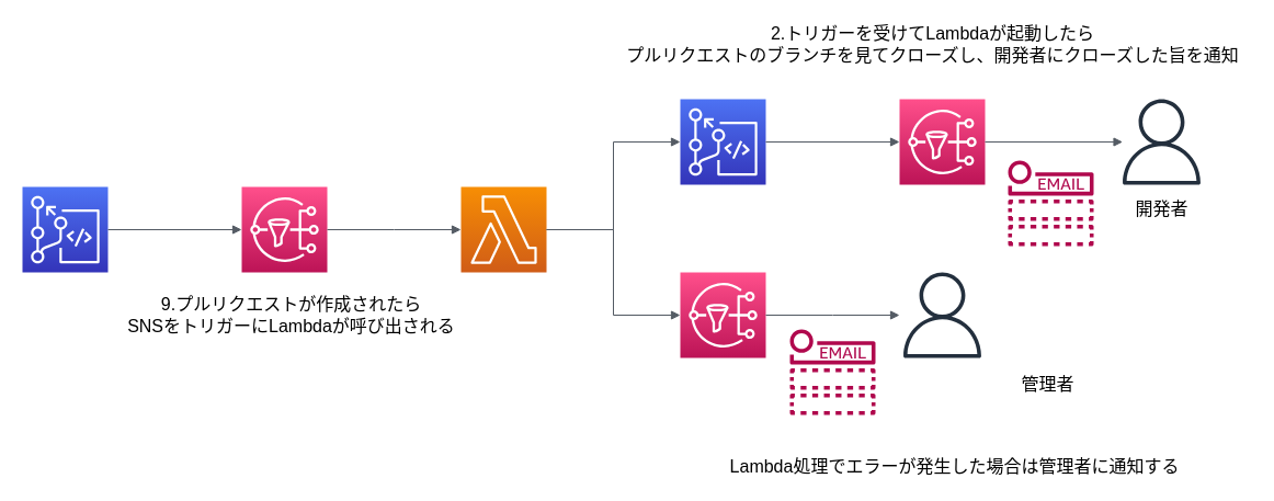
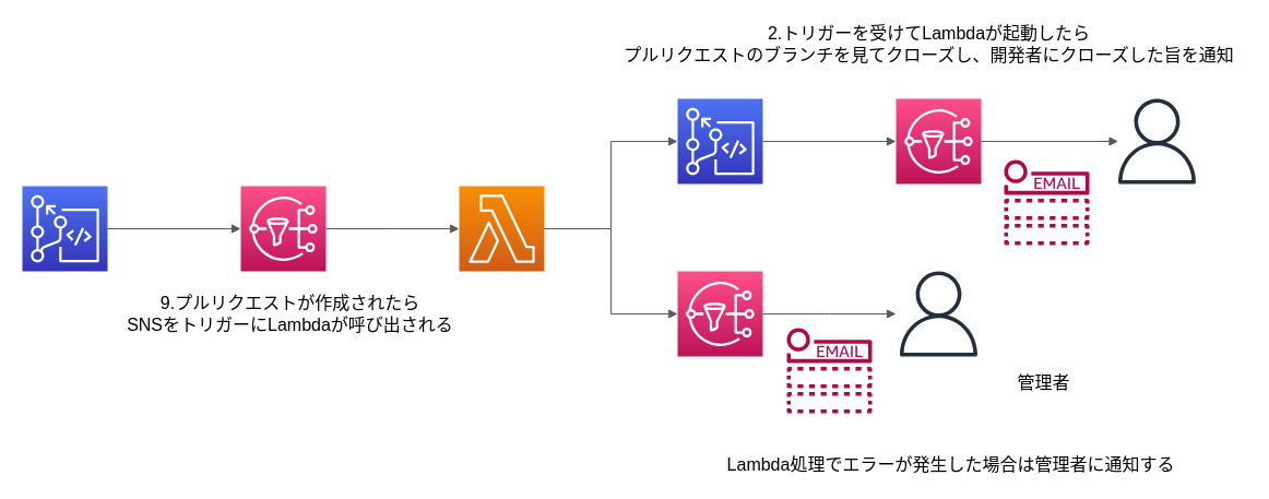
  <mxCell id="0" />
  <mxCell id="1" parent="0" />
  <mxCell id="2" value="" style="sketch=0;points=[[0,0,0],[0.25,0,0],[0.5,0,0],[0.75,0,0],[1,0,0],[0,1,0],[0.25,1,0],[0.5,1,0],[0.75,1,0],[1,1,0],[0,0.25,0],[0,0.5,0],[0,0.75,0],[1,0.25,0],[1,0.5,0],[1,0.75,0]];outlineConnect=0;fontColor=#232F3E;gradientColor=#F78E04;gradientDirection=north;fillColor=#D05C17;strokeColor=#ffffff;dashed=0;verticalLabelPosition=bottom;verticalAlign=top;align=center;html=1;fontSize=12;fontStyle=0;aspect=fixed;shape=mxgraph.aws4.resourceIcon;resIcon=mxgraph.aws4.lambda;" vertex="1" parent="1"><mxGeometry x="420" y="170" width="78" height="78" as="geometry" /></mxCell>
  <mxCell id="3" value="" style="sketch=0;points=[[0,0,0],[0.25,0,0],[0.5,0,0],[0.75,0,0],[1,0,0],[0,1,0],[0.25,1,0],[0.5,1,0],[0.75,1,0],[1,1,0],[0,0.25,0],[0,0.5,0],[0,0.75,0],[1,0.25,0],[1,0.5,0],[1,0.75,0]];outlineConnect=0;fontColor=#232F3E;gradientColor=#4D72F3;gradientDirection=north;fillColor=#3334B9;strokeColor=#ffffff;dashed=0;verticalLabelPosition=bottom;verticalAlign=top;align=center;html=1;fontSize=12;fontStyle=0;aspect=fixed;shape=mxgraph.aws4.resourceIcon;resIcon=mxgraph.aws4.codecommit;" vertex="1" parent="1"><mxGeometry x="20" y="170" width="78" height="78" as="geometry" /></mxCell>
  <mxCell id="4" value="" style="sketch=0;points=[[0,0,0],[0.25,0,0],[0.5,0,0],[0.75,0,0],[1,0,0],[0,1,0],[0.25,1,0],[0.5,1,0],[0.75,1,0],[1,1,0],[0,0.25,0],[0,0.5,0],[0,0.75,0],[1,0.25,0],[1,0.5,0],[1,0.75,0]];outlineConnect=0;fontColor=#232F3E;gradientColor=#FF4F8B;gradientDirection=north;fillColor=#BC1356;strokeColor=#ffffff;dashed=0;verticalLabelPosition=bottom;verticalAlign=top;align=center;html=1;fontSize=12;fontStyle=0;aspect=fixed;shape=mxgraph.aws4.resourceIcon;resIcon=mxgraph.aws4.sns;" vertex="1" parent="1"><mxGeometry x="220" y="170" width="78" height="78" as="geometry" /></mxCell>
  <mxCell id="5" value="" style="sketch=0;points=[[0,0,0],[0.25,0,0],[0.5,0,0],[0.75,0,0],[1,0,0],[0,1,0],[0.25,1,0],[0.5,1,0],[0.75,1,0],[1,1,0],[0,0.25,0],[0,0.5,0],[0,0.75,0],[1,0.25,0],[1,0.5,0],[1,0.75,0]];outlineConnect=0;fontColor=#232F3E;gradientColor=#4D72F3;gradientDirection=north;fillColor=#3334B9;strokeColor=#ffffff;dashed=0;verticalLabelPosition=bottom;verticalAlign=top;align=center;html=1;fontSize=12;fontStyle=0;aspect=fixed;shape=mxgraph.aws4.resourceIcon;resIcon=mxgraph.aws4.codecommit;" vertex="1" parent="1"><mxGeometry x="620" y="90" width="78" height="78" as="geometry" /></mxCell>
  <mxCell id="6" value="" style="sketch=0;points=[[0,0,0],[0.25,0,0],[0.5,0,0],[0.75,0,0],[1,0,0],[0,1,0],[0.25,1,0],[0.5,1,0],[0.75,1,0],[1,1,0],[0,0.25,0],[0,0.5,0],[0,0.75,0],[1,0.25,0],[1,0.5,0],[1,0.75,0]];outlineConnect=0;fontColor=#232F3E;gradientColor=#FF4F8B;gradientDirection=north;fillColor=#BC1356;strokeColor=#ffffff;dashed=0;verticalLabelPosition=bottom;verticalAlign=top;align=center;html=1;fontSize=12;fontStyle=0;aspect=fixed;shape=mxgraph.aws4.resourceIcon;resIcon=mxgraph.aws4.sns;" vertex="1" parent="1"><mxGeometry x="620" y="248" width="78" height="78" as="geometry" /></mxCell>
  <mxCell id="7" value="" style="sketch=0;points=[[0,0,0],[0.25,0,0],[0.5,0,0],[0.75,0,0],[1,0,0],[0,1,0],[0.25,1,0],[0.5,1,0],[0.75,1,0],[1,1,0],[0,0.25,0],[0,0.5,0],[0,0.75,0],[1,0.25,0],[1,0.5,0],[1,0.75,0]];outlineConnect=0;fontColor=#232F3E;gradientColor=#FF4F8B;gradientDirection=north;fillColor=#BC1356;strokeColor=#ffffff;dashed=0;verticalLabelPosition=bottom;verticalAlign=top;align=center;html=1;fontSize=12;fontStyle=0;aspect=fixed;shape=mxgraph.aws4.resourceIcon;resIcon=mxgraph.aws4.sns;" vertex="1" parent="1"><mxGeometry x="820" y="90" width="78" height="78" as="geometry" /></mxCell>
  <mxCell id="8" value="" style="edgeStyle=orthogonalEdgeStyle;html=1;endArrow=block;elbow=vertical;startArrow=none;endFill=1;strokeColor=#545B64;rounded=0;exitX=1;exitY=0.5;exitDx=0;exitDy=0;exitPerimeter=0;entryX=0;entryY=0.5;entryDx=0;entryDy=0;entryPerimeter=0;" edge="1" parent="1" source="3" target="4"><mxGeometry width="100" relative="1" as="geometry"><mxPoint x="430" y="350" as="sourcePoint" /><mxPoint x="530" y="350" as="targetPoint" /></mxGeometry></mxCell>
  <mxCell id="9" value="" style="edgeStyle=orthogonalEdgeStyle;html=1;endArrow=block;elbow=vertical;startArrow=none;endFill=1;strokeColor=#545B64;rounded=0;exitX=1;exitY=0.5;exitDx=0;exitDy=0;exitPerimeter=0;" edge="1" parent="1" source="4"><mxGeometry width="100" relative="1" as="geometry"><mxPoint x="430" y="350" as="sourcePoint" /><mxPoint x="420" y="209" as="targetPoint" /></mxGeometry></mxCell>
  <mxCell id="10" value="" style="edgeStyle=orthogonalEdgeStyle;html=1;endArrow=block;elbow=vertical;startArrow=none;endFill=1;strokeColor=#545B64;rounded=0;exitX=1;exitY=0.5;exitDx=0;exitDy=0;exitPerimeter=0;entryX=0;entryY=0.5;entryDx=0;entryDy=0;entryPerimeter=0;" edge="1" parent="1" source="2" target="5"><mxGeometry width="100" relative="1" as="geometry"><mxPoint x="308" y="219" as="sourcePoint" /><mxPoint x="430" y="219" as="targetPoint" /></mxGeometry></mxCell>
  <mxCell id="11" value="" style="edgeStyle=orthogonalEdgeStyle;html=1;endArrow=block;elbow=vertical;startArrow=none;endFill=1;strokeColor=#545B64;rounded=0;exitX=1;exitY=0.5;exitDx=0;exitDy=0;exitPerimeter=0;entryX=0;entryY=0.5;entryDx=0;entryDy=0;entryPerimeter=0;" edge="1" parent="1" source="2" target="6"><mxGeometry width="100" relative="1" as="geometry"><mxPoint x="570" y="230" as="sourcePoint" /><mxPoint x="692" y="230" as="targetPoint" /></mxGeometry></mxCell>
  <mxCell id="12" value="" style="sketch=0;outlineConnect=0;fontColor=#232F3E;gradientColor=none;fillColor=#232F3D;strokeColor=none;dashed=0;verticalLabelPosition=bottom;verticalAlign=top;align=center;html=1;fontSize=12;fontStyle=0;aspect=fixed;pointerEvents=1;shape=mxgraph.aws4.user;" vertex="1" parent="1"><mxGeometry x="820" y="248" width="78" height="78" as="geometry" /></mxCell>
  <mxCell id="13" value="" style="edgeStyle=orthogonalEdgeStyle;html=1;endArrow=block;elbow=vertical;startArrow=none;endFill=1;strokeColor=#545B64;rounded=0;exitX=1;exitY=0.5;exitDx=0;exitDy=0;exitPerimeter=0;entryX=0;entryY=0.5;entryDx=0;entryDy=0;entryPerimeter=0;" edge="1" parent="1" source="5" target="7"><mxGeometry width="100" relative="1" as="geometry"><mxPoint x="108" y="219" as="sourcePoint" /><mxPoint x="230" y="219" as="targetPoint" /></mxGeometry></mxCell>
  <mxCell id="14" value="" style="edgeStyle=orthogonalEdgeStyle;html=1;endArrow=block;elbow=vertical;startArrow=none;endFill=1;strokeColor=#545B64;rounded=0;exitX=1;exitY=0.5;exitDx=0;exitDy=0;exitPerimeter=0;" edge="1" parent="1" source="6"><mxGeometry width="100" relative="1" as="geometry"><mxPoint x="708" y="139" as="sourcePoint" /><mxPoint x="820" y="287" as="targetPoint" /></mxGeometry></mxCell>
  <mxCell id="15" value="" style="sketch=0;outlineConnect=0;fontColor=#232F3E;gradientColor=none;fillColor=#B0084D;strokeColor=none;dashed=0;verticalLabelPosition=bottom;verticalAlign=top;align=center;html=1;fontSize=12;fontStyle=0;aspect=fixed;pointerEvents=1;shape=mxgraph.aws4.email_notification;" vertex="1" parent="1"><mxGeometry x="720" y="300" width="78" height="78" as="geometry" /></mxCell>
  <mxCell id="16" value="9.プルリクエストが作成されたら&lt;br&gt;SNSをトリガーにLambdaが呼び出される" style="text;html=1;align=center;verticalAlign=middle;resizable=0;points=[];autosize=1;strokeColor=none;fillColor=none;fontSize=16;" vertex="1" parent="1"><mxGeometry x="110" y="267" width="310" height="40" as="geometry" /></mxCell>
  <mxCell id="17" value="2.&lt;span style=&quot;color: rgb(0 , 0 , 0)&quot;&gt;トリガーを受けてLambdaが起動したら&lt;br&gt;&lt;span style=&quot;color: rgb(0 , 0 , 0)&quot;&gt;プルリクエストのブランチを見てクローズし、&lt;/span&gt;&lt;/span&gt;開発者にクローズした旨を通知&lt;span style=&quot;color: rgb(0 , 0 , 0)&quot;&gt;&lt;span style=&quot;color: rgb(0 , 0 , 0)&quot;&gt;&lt;br&gt;&lt;/span&gt;&lt;/span&gt;" style="text;html=1;align=center;verticalAlign=middle;resizable=0;points=[];autosize=1;strokeColor=none;fillColor=none;fontSize=16;" vertex="1" parent="1"><mxGeometry x="560" y="20" width="580" height="40" as="geometry" /></mxCell>
  <mxCell id="18" value="" style="sketch=0;outlineConnect=0;fontColor=#232F3E;gradientColor=none;fillColor=#232F3D;strokeColor=none;dashed=0;verticalLabelPosition=bottom;verticalAlign=top;align=center;html=1;fontSize=12;fontStyle=0;aspect=fixed;pointerEvents=1;shape=mxgraph.aws4.user;" vertex="1" parent="1"><mxGeometry x="1020" y="90" width="78" height="78" as="geometry" /></mxCell>
  <mxCell id="19" value="" style="edgeStyle=orthogonalEdgeStyle;html=1;endArrow=block;elbow=vertical;startArrow=none;endFill=1;strokeColor=#545B64;rounded=0;exitX=1;exitY=0.5;exitDx=0;exitDy=0;exitPerimeter=0;" edge="1" parent="1" source="7" target="18"><mxGeometry width="100" relative="1" as="geometry"><mxPoint x="708" y="139" as="sourcePoint" /><mxPoint x="830" y="139" as="targetPoint" /></mxGeometry></mxCell>
  <mxCell id="20" value="&lt;span style=&quot;color: rgb(0 , 0 , 0)&quot;&gt;&lt;span style=&quot;color: rgb(0 , 0 , 0)&quot;&gt;&lt;br&gt;&lt;/span&gt;&lt;/span&gt;" style="text;html=1;align=center;verticalAlign=middle;resizable=0;points=[];autosize=1;strokeColor=none;fillColor=none;fontSize=16;" vertex="1" parent="1"><mxGeometry x="975" y="70" width="20" height="20" as="geometry" /></mxCell>
  <mxCell id="21" value="" style="sketch=0;outlineConnect=0;fontColor=#232F3E;gradientColor=none;fillColor=#B0084D;strokeColor=none;dashed=0;verticalLabelPosition=bottom;verticalAlign=top;align=center;html=1;fontSize=12;fontStyle=0;aspect=fixed;pointerEvents=1;shape=mxgraph.aws4.email_notification;" vertex="1" parent="1"><mxGeometry x="919" y="146" width="78" height="78" as="geometry" /></mxCell>
  <mxCell id="22" value="&lt;span style=&quot;color: rgb(0 , 0 , 0)&quot;&gt;&lt;span style=&quot;color: rgb(0 , 0 , 0)&quot;&gt;Lambda処理でエラーが発生した場合は管理者に通知する&lt;br&gt;&lt;/span&gt;&lt;/span&gt;" style="text;html=1;align=center;verticalAlign=middle;resizable=0;points=[];autosize=1;strokeColor=none;fillColor=none;fontSize=16;" vertex="1" parent="1"><mxGeometry x="655" y="415" width="430" height="20" as="geometry" /></mxCell>
  <mxCell id="23" value="管理者" style="text;html=1;align=center;verticalAlign=middle;resizable=0;points=[];autosize=1;strokeColor=none;fillColor=none;fontSize=16;" vertex="1" parent="1"><mxGeometry x="925" y="340" width="60" height="20" as="geometry" /></mxCell>
- <mxCell id="24" value="開発者" style="text;html=1;align=center;verticalAlign=middle;resizable=0;points=[];autosize=1;strokeColor=none;fillColor=none;fontSize=16;" vertex="1" parent="1"><mxGeometry x="1029" y="180" width="60" height="20" as="geometry" /></mxCell>
